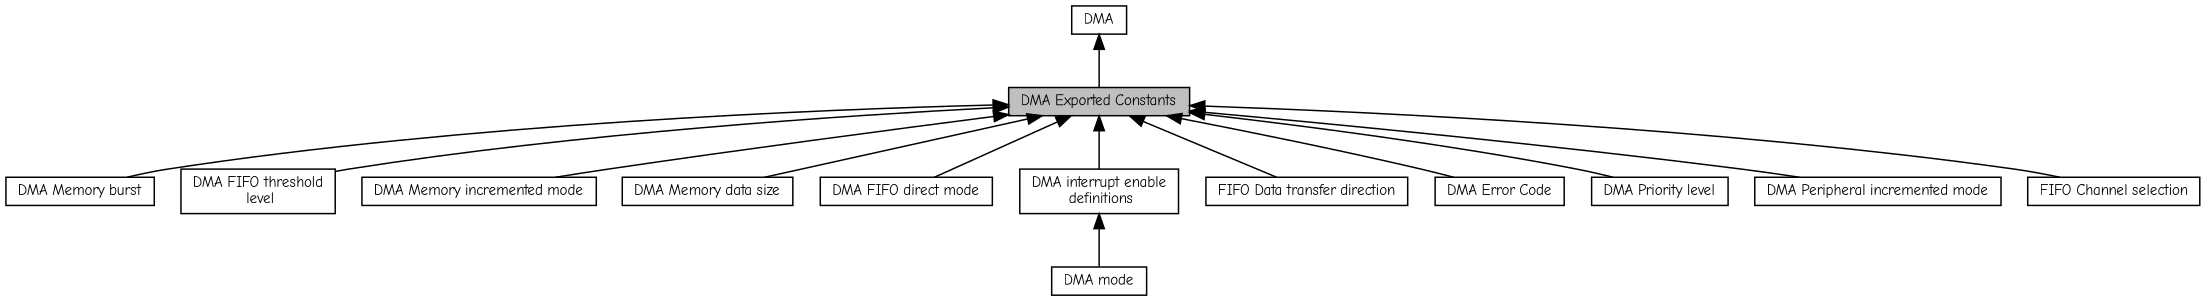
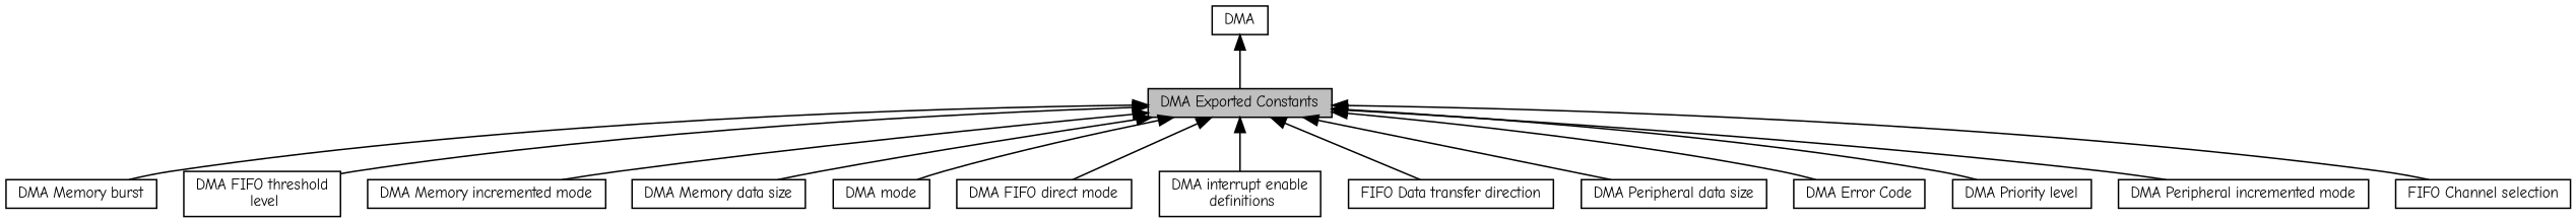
  digraph {
    fontname="Comic Neue"
    rankdir=TB
    node [color=black fillcolor=white fontname="Comic Neue" fontsize=10 shape=box style=filled]
    edge [dir=back fontname="Comic Neue" fontsize=10 labelfontname=Helvetica labelfontsize=10 shape=plaintext style=solid]
    n1 [height=0.2 label="DMA Memory burst" width=0.4]
    n2 [fillcolor=grey75 fontcolor=black height=0.2 label="DMA Exported Constants" width=0.4]
    n3 [height=0.2 label="DMA FIFO threshold\l level" width=0.4]
    n4 [height=0.2 label="DMA Memory incremented mode" width=0.4]
    n5 [height=0.2 label="DMA Memory data size" width=0.4]
    n6 [height=0.2 label="DMA mode" width=0.4]
    n7 [height=0.2 label="DMA FIFO direct mode" width=0.4]
    n8 [height=0.2 label="DMA interrupt enable\l definitions" width=0.4]
    n9 [height=0.2 label="FIFO Data transfer direction" width=0.4]
+   n10 [height=0.2 label="DMA Peripheral data size" width=0.4]
    n11 [height=0.2 label="DMA Error Code" width=0.4]
    n12 [height=0.2 label="DMA Priority level" width=0.4]
    n13 [height=0.2 label="DMA Peripheral incremented mode" width=0.4]
    n14 [height=0.2 label="FIFO Channel selection" width=0.4]
    n15 [height=0.2 label=DMA width=0.4]
    n2 -> n1
    n2 -> n3
    n2 -> n4
    n2 -> n5
-   n8 -> n6
+   n2 -> n6
    n2 -> n7
    n2 -> n8
    n2 -> n9
+   n2 -> n10
    n2 -> n11
    n2 -> n12
    n2 -> n13
    n2 -> n14
    n15 -> n2
  }
